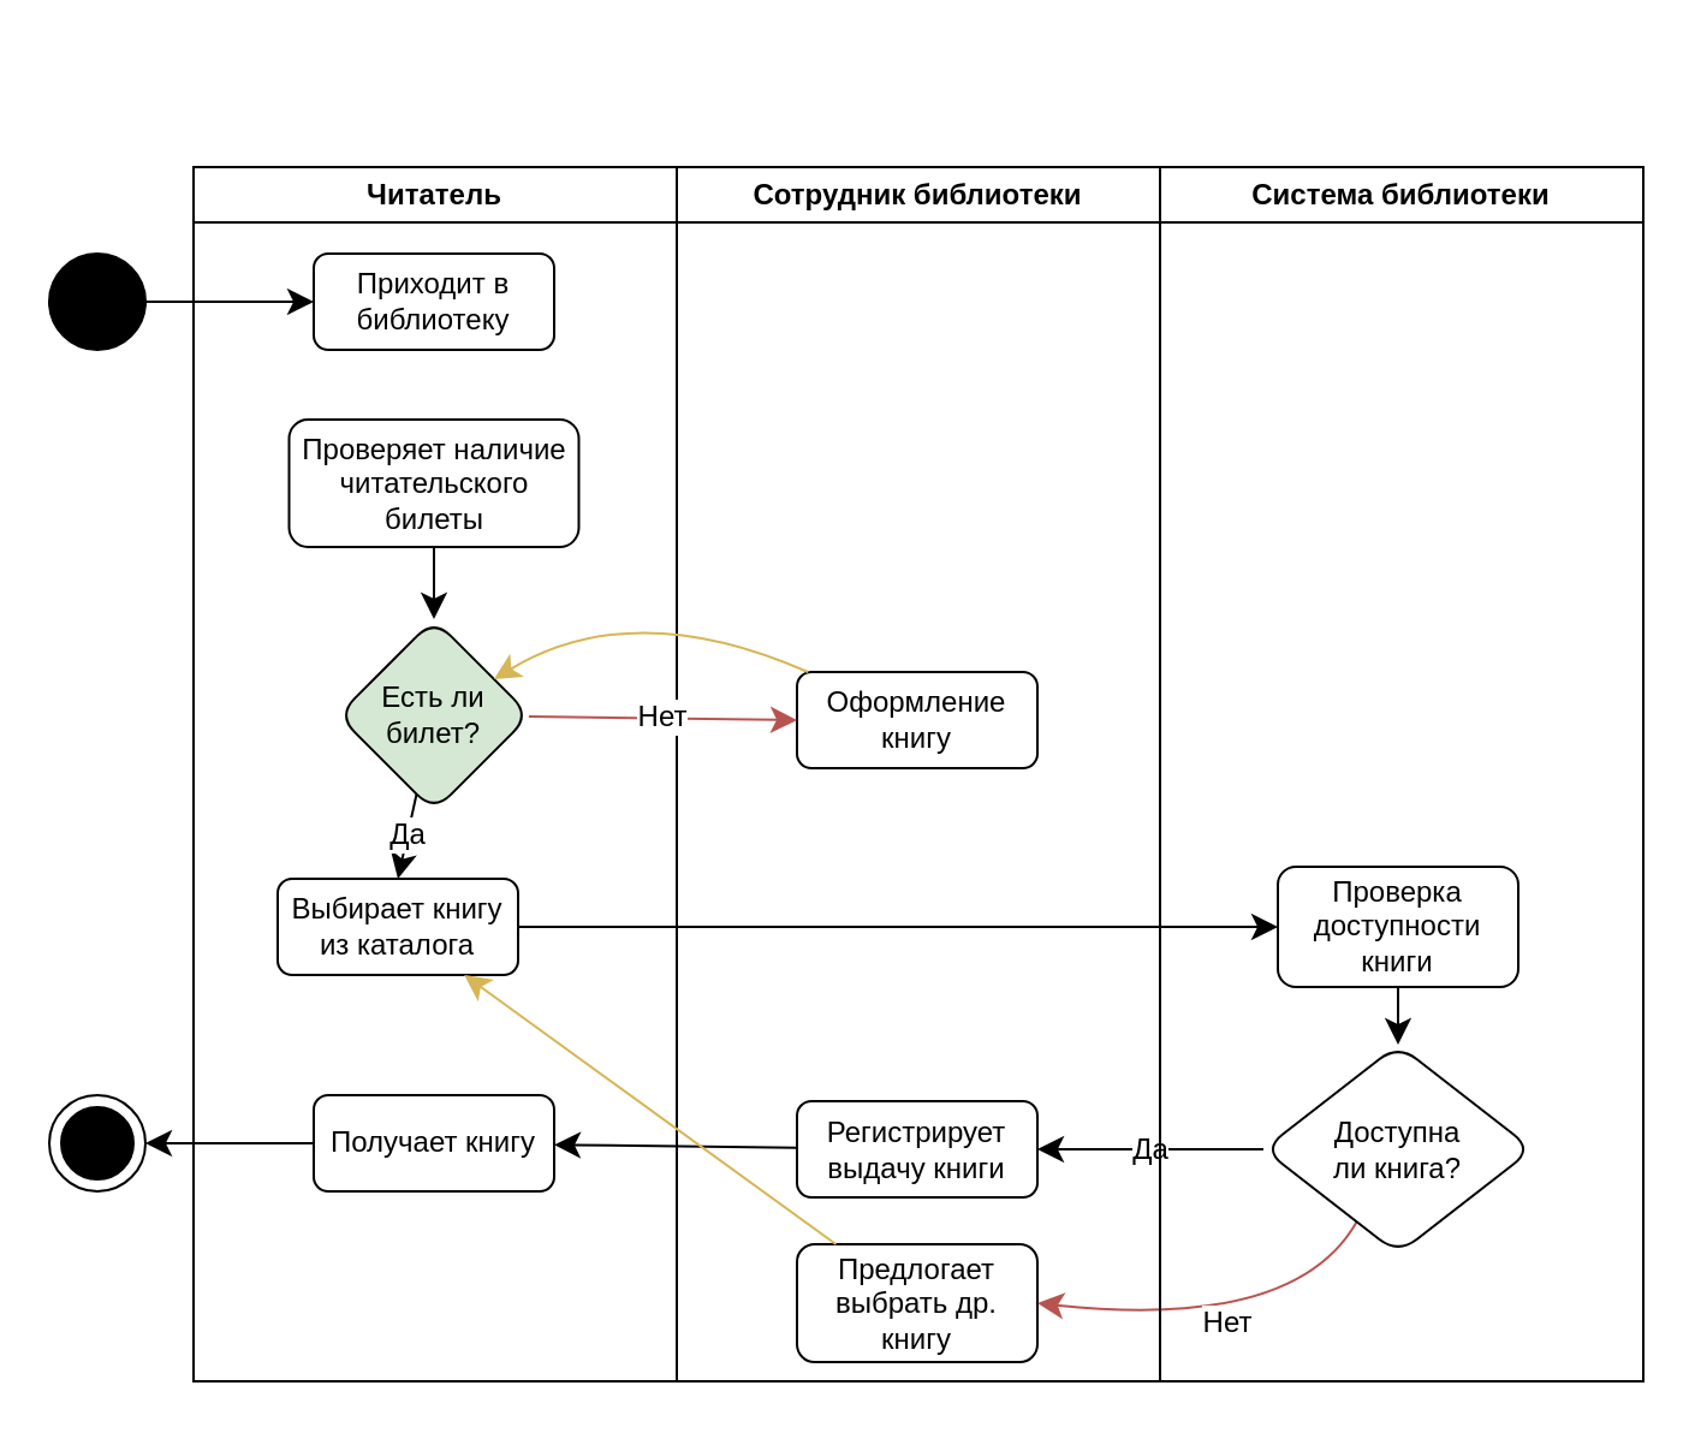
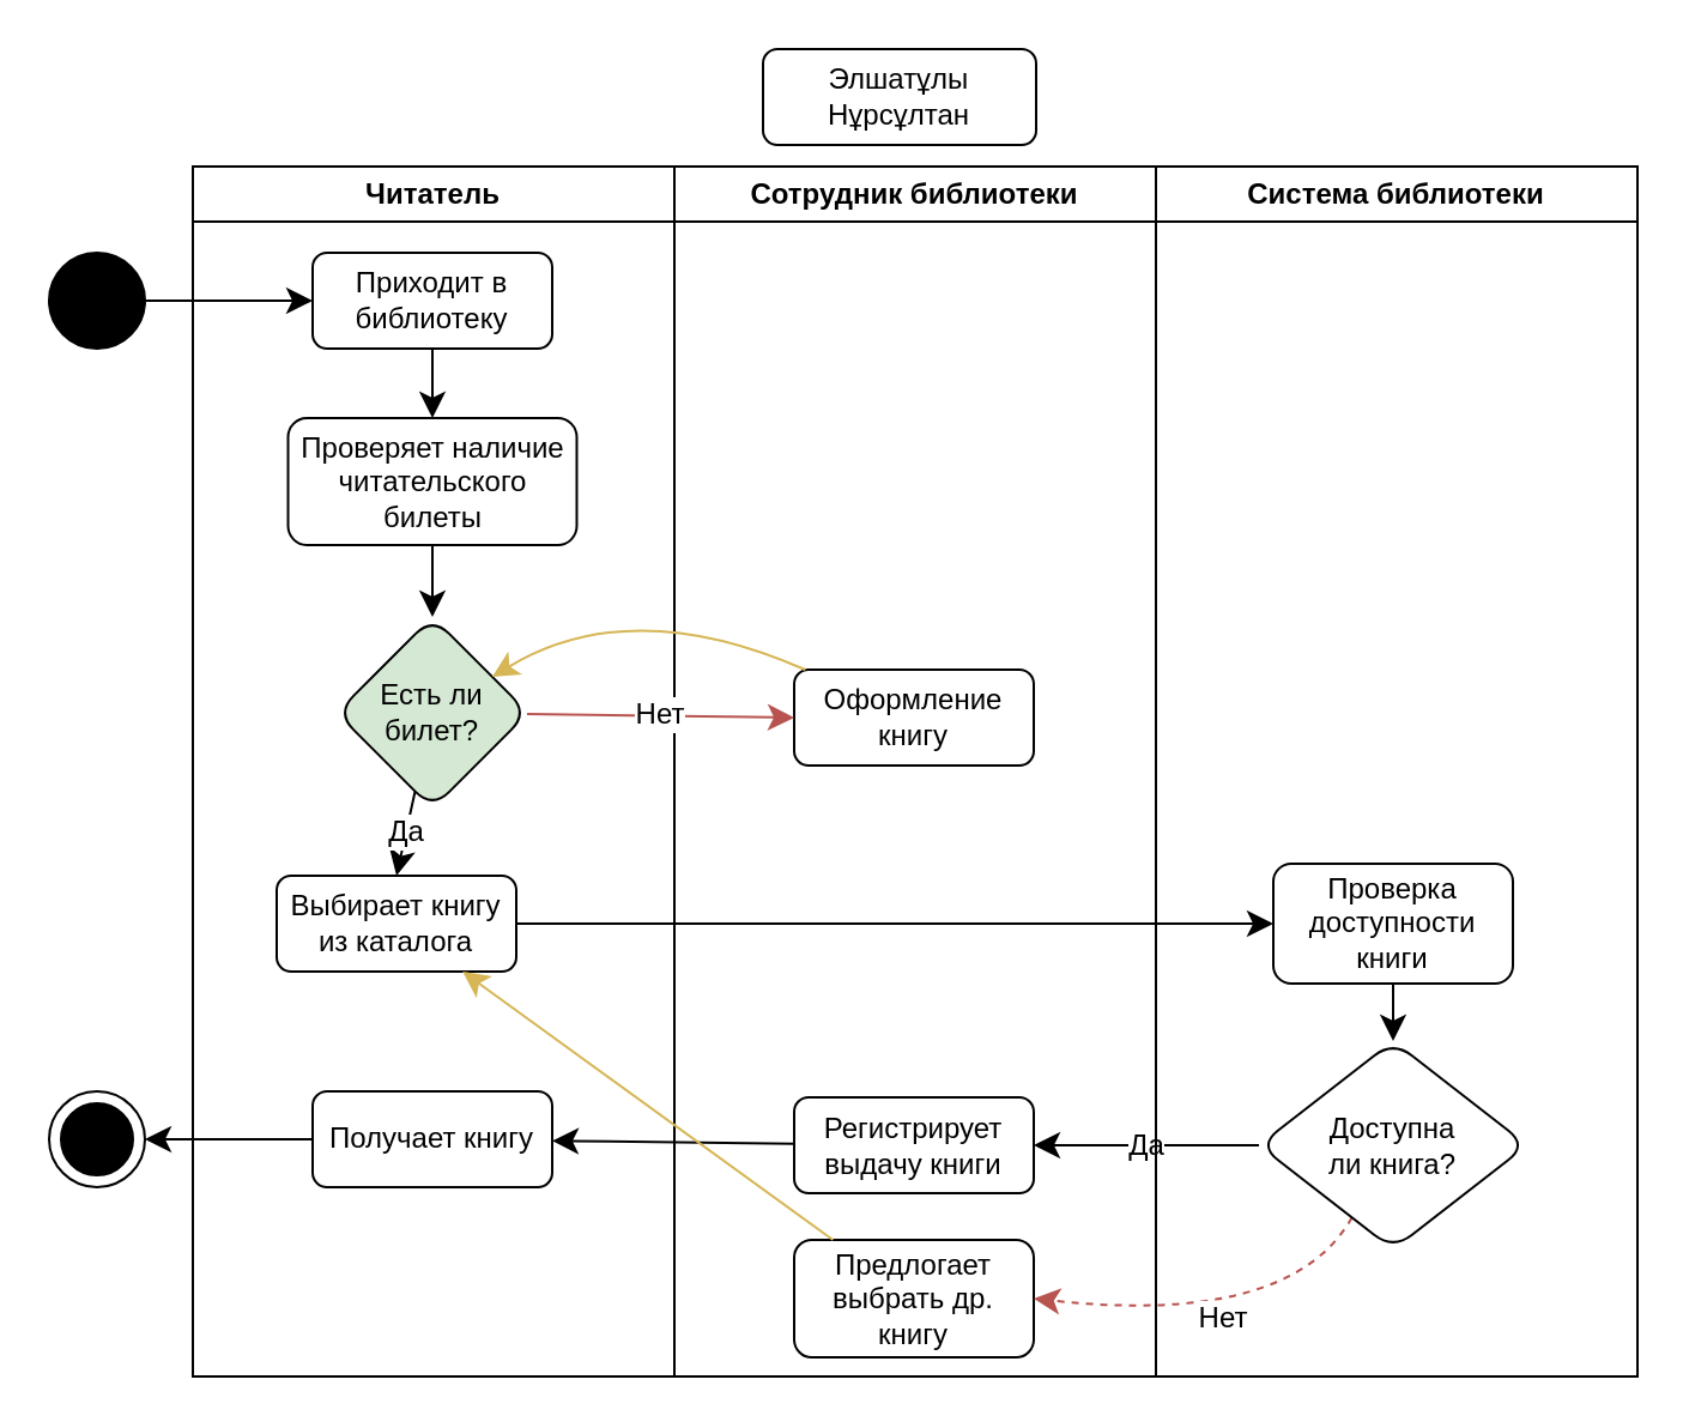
  <mxCell id="0" />
  <mxCell id="1" parent="0" />
  <mxCell id="2" value="Сотрудник библиотеки" style="swimlane;whiteSpace=wrap;html=1;" vertex="1" parent="1"><mxGeometry x="281" y="69" width="201" height="505" as="geometry"><mxRectangle x="-197" y="10" width="161" height="26" as="alternateBounds" /></mxGeometry></mxCell>
  <mxCell id="3" value="Оформление&lt;div&gt;книгу&lt;/div&gt;" style="shape=rect;rounded=1;html=1;whiteSpace=wrap;align=center;" vertex="1" parent="2"><mxGeometry x="50" y="210" width="100" height="40" as="geometry" /></mxCell>
  <mxCell id="4" value="Регистрирует&lt;div&gt;выдачу книги&lt;/div&gt;" style="shape=rect;rounded=1;html=1;whiteSpace=wrap;align=center;" vertex="1" parent="2"><mxGeometry x="50" y="388.5" width="100" height="40" as="geometry" /></mxCell>
  <mxCell id="5" value="Предлогает&lt;div&gt;выбрать др. книгу&lt;/div&gt;" style="shape=rect;rounded=1;html=1;whiteSpace=wrap;align=center;" vertex="1" parent="2"><mxGeometry x="50" y="448" width="100" height="49" as="geometry" /></mxCell>
  <mxCell id="6" value="Читатель" style="swimlane;whiteSpace=wrap;html=1;" vertex="1" parent="1"><mxGeometry x="80" y="69" width="201" height="505" as="geometry" /></mxCell>
+ <mxCell id="7" value="" style="edgeStyle=none;curved=1;rounded=0;orthogonalLoop=1;jettySize=auto;html=1;fontSize=12;startSize=8;endSize=8;" edge="1" parent="6" source="8" target="10"><mxGeometry relative="1" as="geometry" /></mxCell>
  <mxCell id="8" value="Приходит в библиотеку" style="shape=rect;rounded=1;html=1;whiteSpace=wrap;align=center;" vertex="1" parent="6"><mxGeometry x="50" y="36" width="100" height="40" as="geometry" /></mxCell>
  <mxCell id="9" value="" style="edgeStyle=none;curved=1;rounded=0;orthogonalLoop=1;jettySize=auto;html=1;fontSize=12;startSize=8;endSize=8;" edge="1" parent="6" source="10" target="12"><mxGeometry relative="1" as="geometry" /></mxCell>
  <mxCell id="10" value="Проверяет наличие читательского билеты" style="shape=rect;rounded=1;html=1;whiteSpace=wrap;align=center;" vertex="1" parent="6"><mxGeometry x="39.75" y="105" width="120.5" height="53" as="geometry" /></mxCell>
  <mxCell id="11" value="Да" style="edgeStyle=none;curved=1;rounded=0;orthogonalLoop=1;jettySize=auto;html=1;fontSize=12;startSize=8;endSize=8;entryX=0.5;entryY=0;entryDx=0;entryDy=0;" edge="1" parent="6" source="12" target="13"><mxGeometry relative="1" as="geometry"><mxPoint x="100.163" y="284" as="targetPoint" /></mxGeometry></mxCell>
  <mxCell id="12" value="Есть ли билет?" style="rhombus;whiteSpace=wrap;html=1;rounded=1;fillColor=#d5e8d4;" vertex="1" parent="6"><mxGeometry x="60" y="188" width="80" height="80" as="geometry" /></mxCell>
  <mxCell id="13" value="Выбирает книгу из каталога" style="shape=rect;rounded=1;html=1;whiteSpace=wrap;align=center;" vertex="1" parent="6"><mxGeometry x="35" y="296" width="100" height="40" as="geometry" /></mxCell>
  <mxCell id="14" value="Получает книгу" style="shape=rect;rounded=1;html=1;whiteSpace=wrap;align=center;" vertex="1" parent="6"><mxGeometry x="50" y="386" width="100" height="40" as="geometry" /></mxCell>
  <mxCell id="15" style="edgeStyle=none;curved=1;rounded=0;orthogonalLoop=1;jettySize=auto;html=1;entryX=0;entryY=0.5;entryDx=0;entryDy=0;fontSize=12;startSize=8;endSize=8;" edge="1" parent="1" source="16" target="8"><mxGeometry relative="1" as="geometry" /></mxCell>
  <mxCell id="16" value="" style="shape=ellipse;html=1;fillColor=strokeColor;fontSize=18;fontColor=#ffffff;" vertex="1" parent="1"><mxGeometry x="20" y="105" width="40" height="40" as="geometry" /></mxCell>
  <mxCell id="17" value="Нет" style="edgeStyle=none;curved=1;rounded=0;orthogonalLoop=1;jettySize=auto;html=1;entryX=0;entryY=0.5;entryDx=0;entryDy=0;fontSize=12;startSize=8;endSize=8;fillColor=#f8cecc;strokeColor=#b85450;" edge="1" parent="1" source="12" target="3"><mxGeometry relative="1" as="geometry" /></mxCell>
  <mxCell id="18" value="" style="edgeStyle=none;curved=1;rounded=0;orthogonalLoop=1;jettySize=auto;html=1;fontSize=12;startSize=8;endSize=8;exitX=1;exitY=0.5;exitDx=0;exitDy=0;" edge="1" parent="1" source="13"><mxGeometry relative="1" as="geometry"><mxPoint x="432" y="385" as="sourcePoint" /><mxPoint x="531" y="385" as="targetPoint" /></mxGeometry></mxCell>
  <mxCell id="19" value="" style="edgeStyle=none;curved=1;rounded=0;orthogonalLoop=1;jettySize=auto;html=1;fontSize=12;startSize=8;endSize=8;" edge="1" parent="1" source="20" target="23"><mxGeometry relative="1" as="geometry" /></mxCell>
  <mxCell id="20" value="Проверка доступности книги" style="shape=rect;rounded=1;html=1;whiteSpace=wrap;align=center;" vertex="1" parent="1"><mxGeometry x="531" y="360" width="100" height="50" as="geometry" /></mxCell>
  <mxCell id="21" value="Да" style="edgeStyle=none;curved=1;rounded=0;orthogonalLoop=1;jettySize=auto;html=1;entryX=1;entryY=0.5;entryDx=0;entryDy=0;fontSize=12;startSize=8;endSize=8;" edge="1" parent="1" source="23" target="4"><mxGeometry relative="1" as="geometry" /></mxCell>
- <mxCell id="22" value="Нет" style="edgeStyle=none;curved=1;rounded=0;orthogonalLoop=1;jettySize=auto;html=1;entryX=1;entryY=0.5;entryDx=0;entryDy=0;fontSize=12;startSize=8;endSize=8;fillColor=#f8cecc;strokeColor=#b85450;" edge="1" parent="1" source="23" target="5"><mxGeometry relative="1" as="geometry"><Array as="points"><mxPoint x="538" y="553" /></Array></mxGeometry></mxCell>
+ <mxCell id="22" value="Нет" style="edgeStyle=none;curved=1;rounded=0;orthogonalLoop=1;jettySize=auto;html=1;entryX=1;entryY=0.5;entryDx=0;entryDy=0;fontSize=12;startSize=8;endSize=8;fillColor=#f8cecc;strokeColor=#b85450;dashed=1;" edge="1" parent="1" source="23" target="5"><mxGeometry relative="1" as="geometry"><Array as="points"><mxPoint x="538" y="553" /></Array></mxGeometry></mxCell>
  <mxCell id="23" value="Доступна&lt;div&gt;ли книга?&lt;/div&gt;" style="rhombus;whiteSpace=wrap;html=1;rounded=1;" vertex="1" parent="1"><mxGeometry x="525" y="434" width="112" height="87" as="geometry" /></mxCell>
  <mxCell id="24" value="" style="edgeStyle=none;curved=1;rounded=0;orthogonalLoop=1;jettySize=auto;html=1;fontSize=12;startSize=8;endSize=8;" edge="1" parent="1" source="4" target="14"><mxGeometry relative="1" as="geometry" /></mxCell>
  <mxCell id="25" value="" style="shape=mxgraph.sysml.actFinal;html=1;verticalLabelPosition=bottom;labelBackgroundColor=#ffffff;verticalAlign=top;" vertex="1" parent="1"><mxGeometry x="20" y="455" width="40" height="40" as="geometry" /></mxCell>
  <mxCell id="26" style="edgeStyle=none;curved=1;rounded=0;orthogonalLoop=1;jettySize=auto;html=1;entryX=1;entryY=0.5;entryDx=0;entryDy=0;entryPerimeter=0;fontSize=12;startSize=8;endSize=8;" edge="1" parent="1" source="14" target="25"><mxGeometry relative="1" as="geometry" /></mxCell>
  <mxCell id="27" style="edgeStyle=none;curved=1;rounded=0;orthogonalLoop=1;jettySize=auto;html=1;fontSize=12;startSize=8;endSize=8;fillColor=#fff2cc;strokeColor=#d6b656;" edge="1" parent="1" source="5" target="13"><mxGeometry relative="1" as="geometry" /></mxCell>
  <mxCell id="28" value="Система библиотеки" style="swimlane;whiteSpace=wrap;html=1;" vertex="1" parent="1"><mxGeometry x="482" y="69" width="201" height="505" as="geometry"><mxRectangle x="-197" y="10" width="161" height="26" as="alternateBounds" /></mxGeometry></mxCell>
  <mxCell id="29" style="edgeStyle=none;curved=1;rounded=0;orthogonalLoop=1;jettySize=auto;html=1;fontSize=12;startSize=8;endSize=8;fillColor=#fff2cc;strokeColor=#d6b656;" edge="1" parent="1" source="3" target="12"><mxGeometry relative="1" as="geometry"><Array as="points"><mxPoint x="263" y="247" /></Array></mxGeometry></mxCell>
+ <mxCell id="30" value="Элшатұлы Нұрсұлтан" style="shape=rect;rounded=1;html=1;whiteSpace=wrap;align=center;" vertex="1" parent="1"><mxGeometry x="318" y="20" width="114" height="40" as="geometry" /></mxCell>
